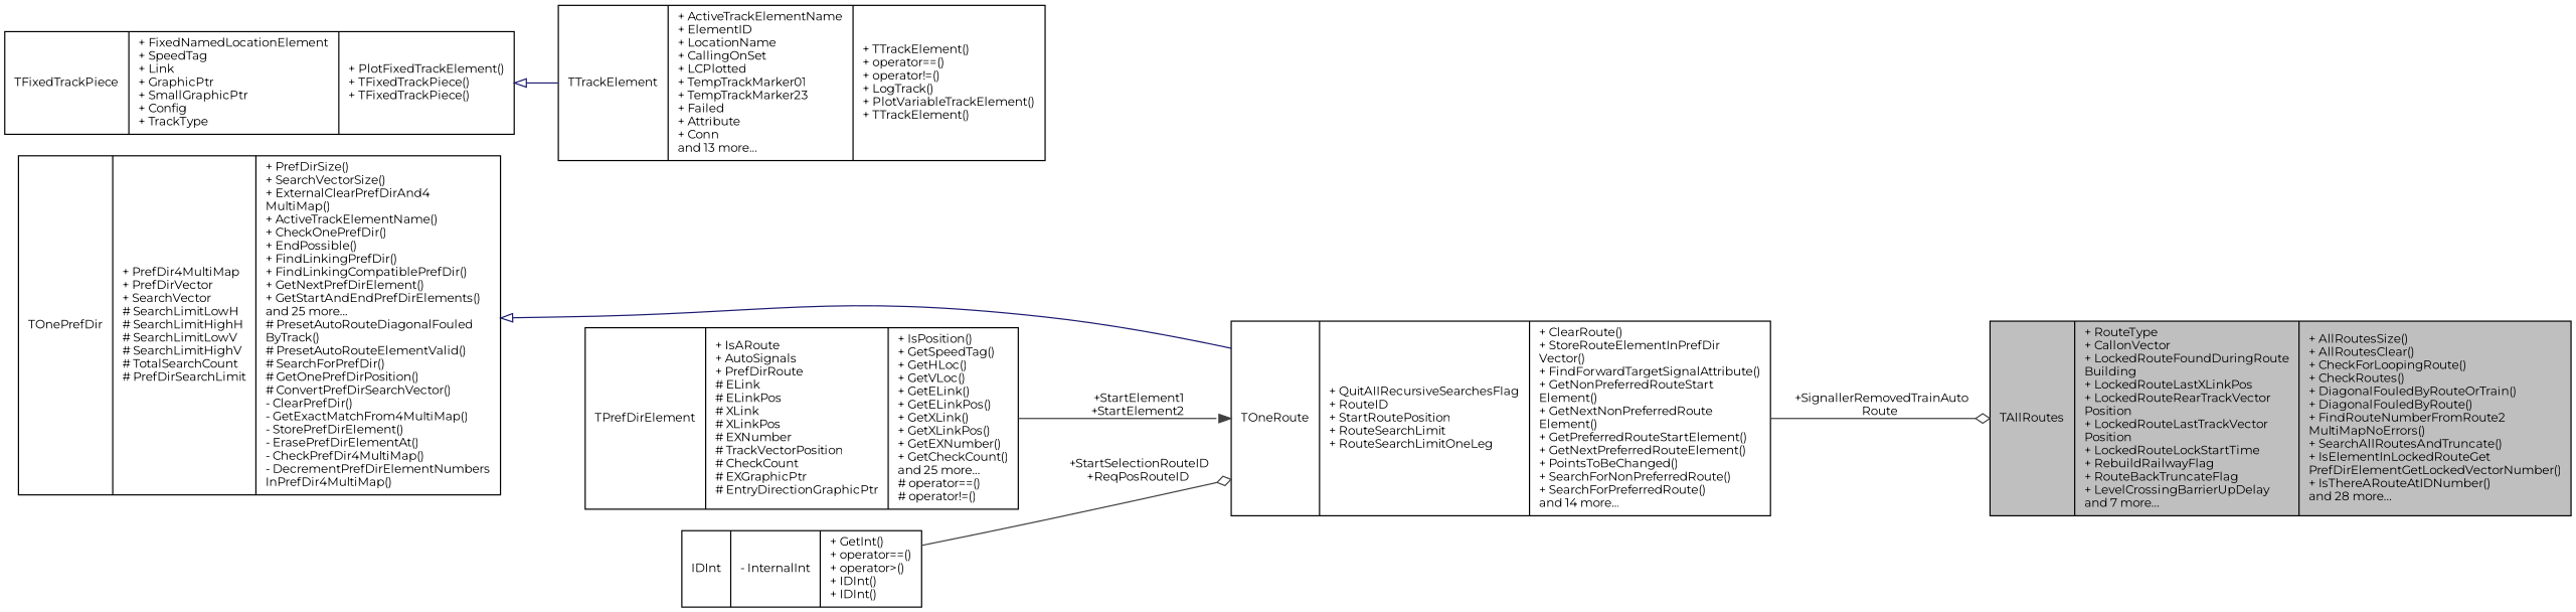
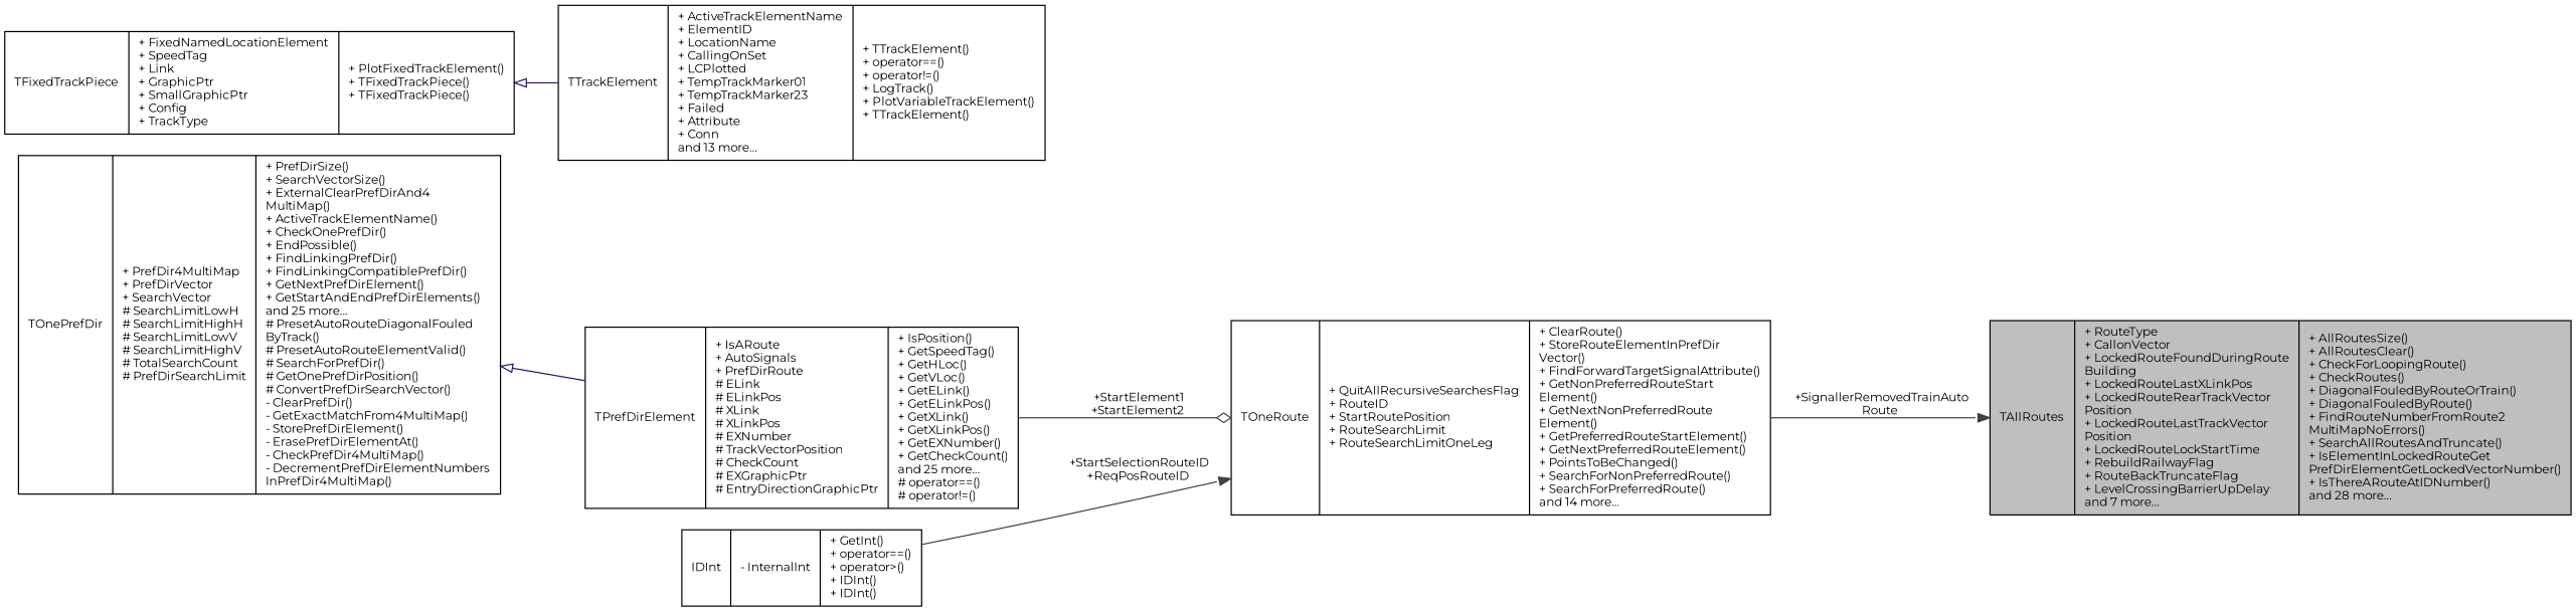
  digraph {
    fontname=Montserrat
    rankdir=LR
    node [color=black fillcolor=white fontname=Montserrat fontsize=10 shape=record style=filled]
    edge [arrowhead=odiamond color=grey25 fontname=Montserrat fontsize=10 labelfontname=Helvetica labelfontsize=10 style=solid]
    n1 [fillcolor=grey75 fontcolor=black height=0.2 label="{TAllRoutes\n|+ RouteType\l+ CallonVector\l+ LockedRouteFoundDuringRoute\lBuilding\l+ LockedRouteLastXLinkPos\l+ LockedRouteRearTrackVector\lPosition\l+ LockedRouteLastTrackVector\lPosition\l+ LockedRouteLockStartTime\l+ RebuildRailwayFlag\l+ RouteBackTruncateFlag\l+ LevelCrossingBarrierUpDelay\land 7 more...\l|+ AllRoutesSize()\l+ AllRoutesClear()\l+ CheckForLoopingRoute()\l+ CheckRoutes()\l+ DiagonalFouledByRouteOrTrain()\l+ DiagonalFouledByRoute()\l+ FindRouteNumberFromRoute2\lMultiMapNoErrors()\l+ SearchAllRoutesAndTruncate()\l+ IsElementInLockedRouteGet\lPrefDirElementGetLockedVectorNumber()\l+ IsThereARouteAtIDNumber()\land 28 more...\l}" width=0.4]
    n2 [height=0.2 label="{TOneRoute\n|+ QuitAllRecursiveSearchesFlag\l+ RouteID\l+ StartRoutePosition\l+ RouteSearchLimit\l+ RouteSearchLimitOneLeg\l|+ ClearRoute()\l+ StoreRouteElementInPrefDir\lVector()\l+ FindForwardTargetSignalAttribute()\l+ GetNonPreferredRouteStart\lElement()\l+ GetNextNonPreferredRoute\lElement()\l+ GetPreferredRouteStartElement()\l+ GetNextPreferredRouteElement()\l+ PointsToBeChanged()\l+ SearchForNonPreferredRoute()\l+ SearchForPreferredRoute()\land 14 more...\l}" width=0.4]
    n3 [height=0.2 label="{TOnePrefDir\n|+ PrefDir4MultiMap\l+ PrefDirVector\l+ SearchVector\l# SearchLimitLowH\l# SearchLimitHighH\l# SearchLimitLowV\l# SearchLimitHighV\l# TotalSearchCount\l# PrefDirSearchLimit\l|+ PrefDirSize()\l+ SearchVectorSize()\l+ ExternalClearPrefDirAnd4\lMultiMap()\l+ ActiveTrackElementName()\l+ CheckOnePrefDir()\l+ EndPossible()\l+ FindLinkingPrefDir()\l+ FindLinkingCompatiblePrefDir()\l+ GetNextPrefDirElement()\l+ GetStartAndEndPrefDirElements()\land 25 more...\l# PresetAutoRouteDiagonalFouled\lByTrack()\l# PresetAutoRouteElementValid()\l# SearchForPrefDir()\l# GetOnePrefDirPosition()\l# ConvertPrefDirSearchVector()\l- ClearPrefDir()\l- GetExactMatchFrom4MultiMap()\l- StorePrefDirElement()\l- ErasePrefDirElementAt()\l- CheckPrefDir4MultiMap()\l- DecrementPrefDirElementNumbers\lInPrefDir4MultiMap()\l}" width=0.4]
    n4 [height=0.2 label="{TPrefDirElement\n|+ IsARoute\l+ AutoSignals\l+ PrefDirRoute\l# ELink\l# ELinkPos\l# XLink\l# XLinkPos\l# EXNumber\l# TrackVectorPosition\l# CheckCount\l# EXGraphicPtr\l# EntryDirectionGraphicPtr\l|+ IsPosition()\l+ GetSpeedTag()\l+ GetHLoc()\l+ GetVLoc()\l+ GetELink()\l+ GetELinkPos()\l+ GetXLink()\l+ GetXLinkPos()\l+ GetEXNumber()\l+ GetCheckCount()\land 25 more...\l# operator==()\l# operator!=()\l}" width=0.4]
    n5 [height=0.2 label="{TTrackElement\n|+ ActiveTrackElementName\l+ ElementID\l+ LocationName\l+ CallingOnSet\l+ LCPlotted\l+ TempTrackMarker01\l+ TempTrackMarker23\l+ Failed\l+ Attribute\l+ Conn\land 13 more...\l|+ TTrackElement()\l+ operator==()\l+ operator!=()\l+ LogTrack()\l+ PlotVariableTrackElement()\l+ TTrackElement()\l}" width=0.4]
    n6 [height=0.2 label="{TFixedTrackPiece\n|+ FixedNamedLocationElement\l+ SpeedTag\l+ Link\l+ GraphicPtr\l+ SmallGraphicPtr\l+ Config\l+ TrackType\l|+ PlotFixedTrackElement()\l+ TFixedTrackPiece()\l+ TFixedTrackPiece()\l}" width=0.4]
    n7 [height=0.2 label="{IDInt\n|- InternalInt\l|+ GetInt()\l+ operator==()\l+ operator\>()\l+ IDInt()\l+ IDInt()\l}" width=0.4]
-   n2 -> n1 [label=" +SignallerRemovedTrainAuto\lRoute"]
-   n3 -> n2 [arrowtail=onormal color=midnightblue dir=back arrowhead=""]
-   n4 -> n2 [arrowhead=normal label=" +StartElement1\n+StartElement2"]
+   n2 -> n1 [arrowhead=normal label=" +SignallerRemovedTrainAuto\lRoute"]
+   n3 -> n4 [arrowtail=onormal color=midnightblue dir=back arrowhead=""]
+   n4 -> n2 [label=" +StartElement1\n+StartElement2"]
    n6 -> n5 [arrowtail=onormal color=midnightblue dir=back arrowhead=""]
-   n7 -> n2 [label=" +StartSelectionRouteID\n+ReqPosRouteID"]
+   n7 -> n2 [arrowhead=normal label=" +StartSelectionRouteID\n+ReqPosRouteID"]
  }
